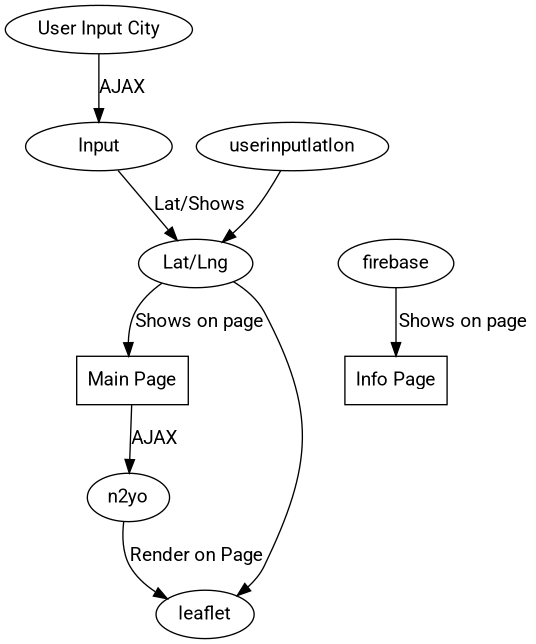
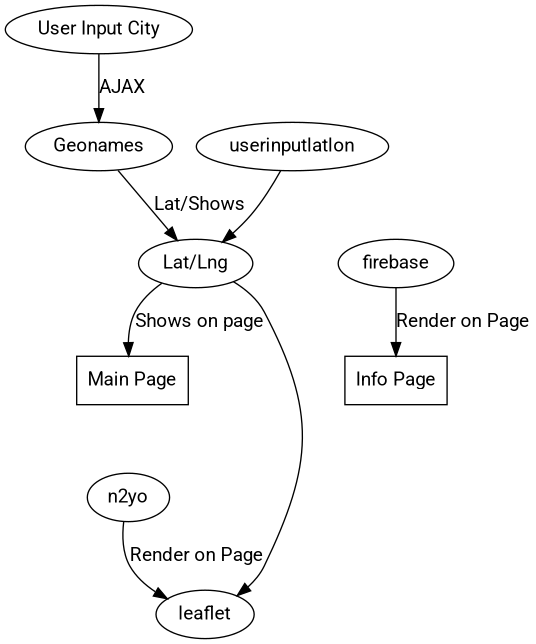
  digraph {
    fontname=Roboto
    splines=TRUE
    node [fontname=Roboto]
    edge [fontname=Roboto]
    n1 [label="Main Page" shape=rectangle]
    n2 [label="Info Page" shape=rectangle]
    n2yo
    leaflet
    n5 [label="Lat/Lng"]
    n6 [label="User Input City"]
-   n7 [label=Input]
+   n7 [label=Geonames]
    firebase
    userinputlatlon
    subgraph sub_1 {
      rank=same
      n1
      n2
    }
-   n1 -> n2yo [label=AJAX]
    n2yo -> leaflet [label="Render on Page"]
    n5 -> n1 [label="Shows on page"]
    n5 -> leaflet
    n6 -> n7 [label=AJAX]
    n7 -> n5 [label="Lat/Shows"]
-   firebase -> n2 [label="Shows on page"]
+   firebase -> n2 [label="Render on Page"]
    userinputlatlon -> n5
  }
